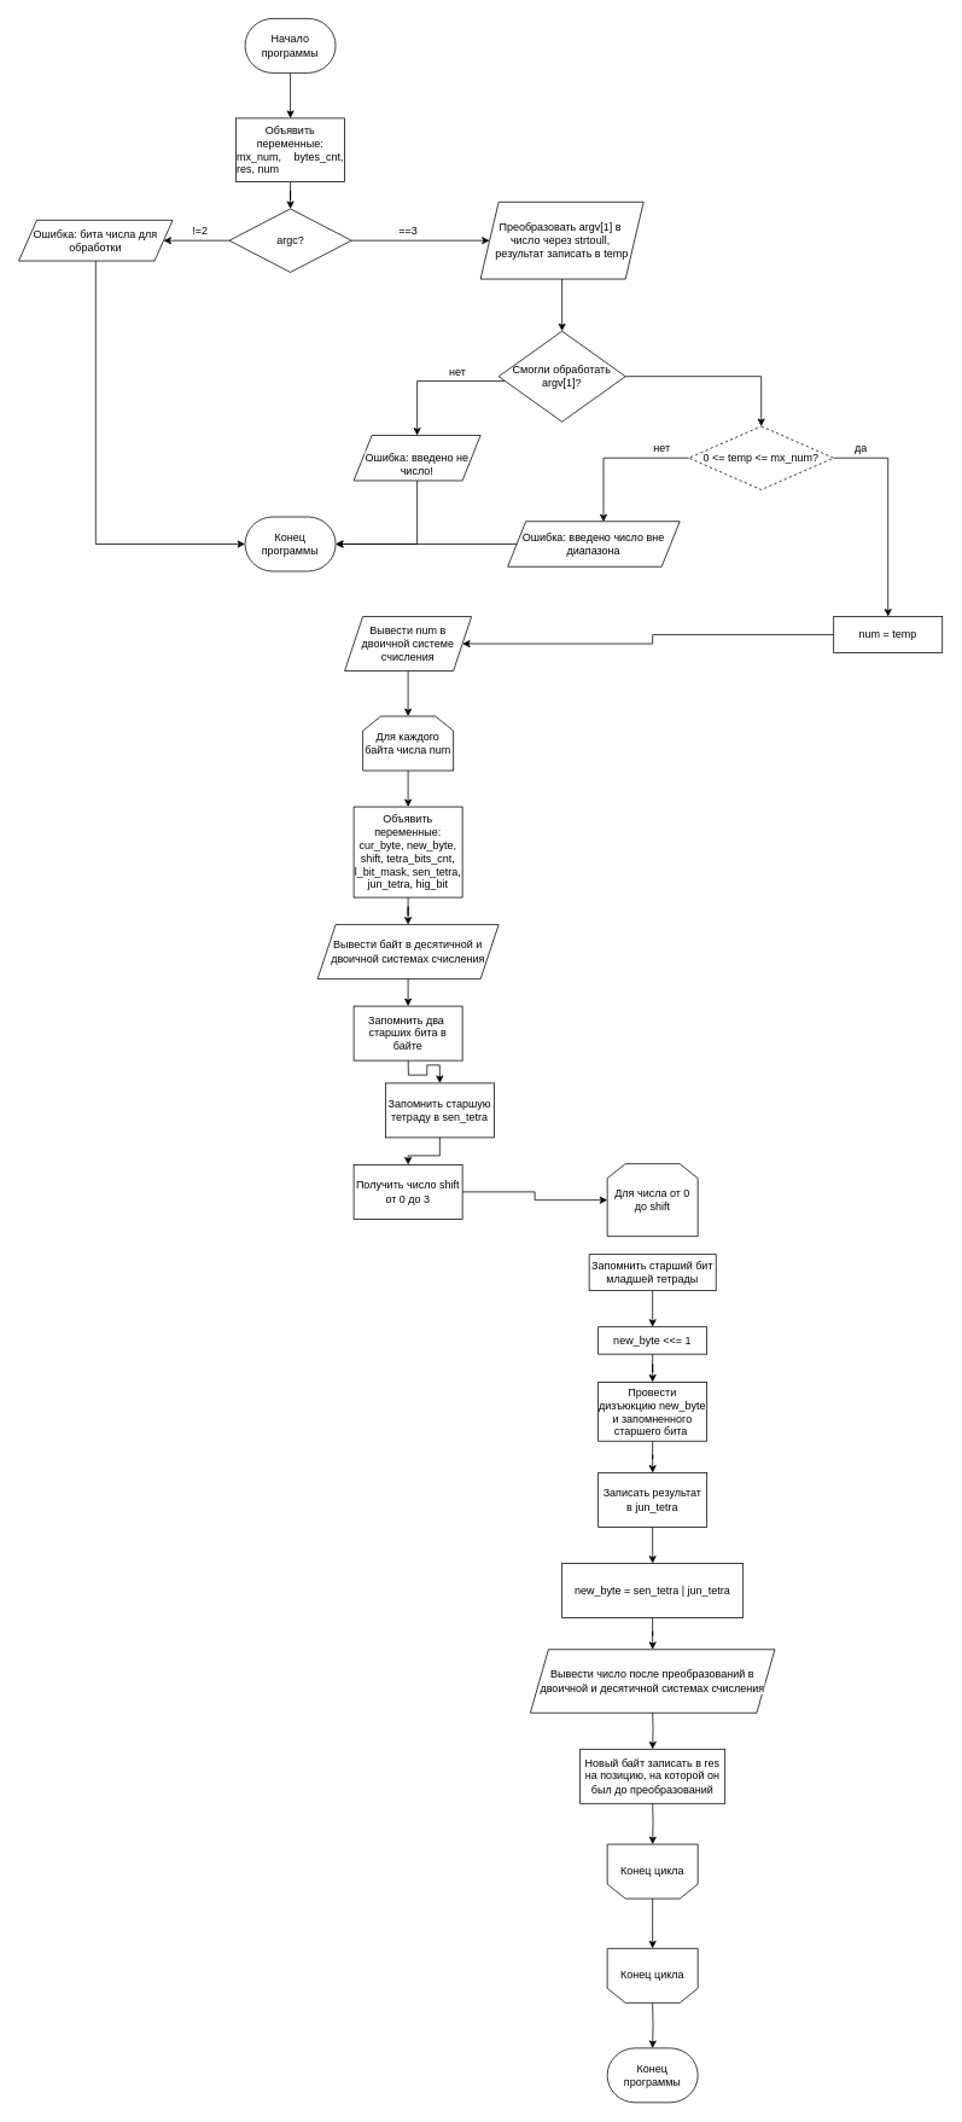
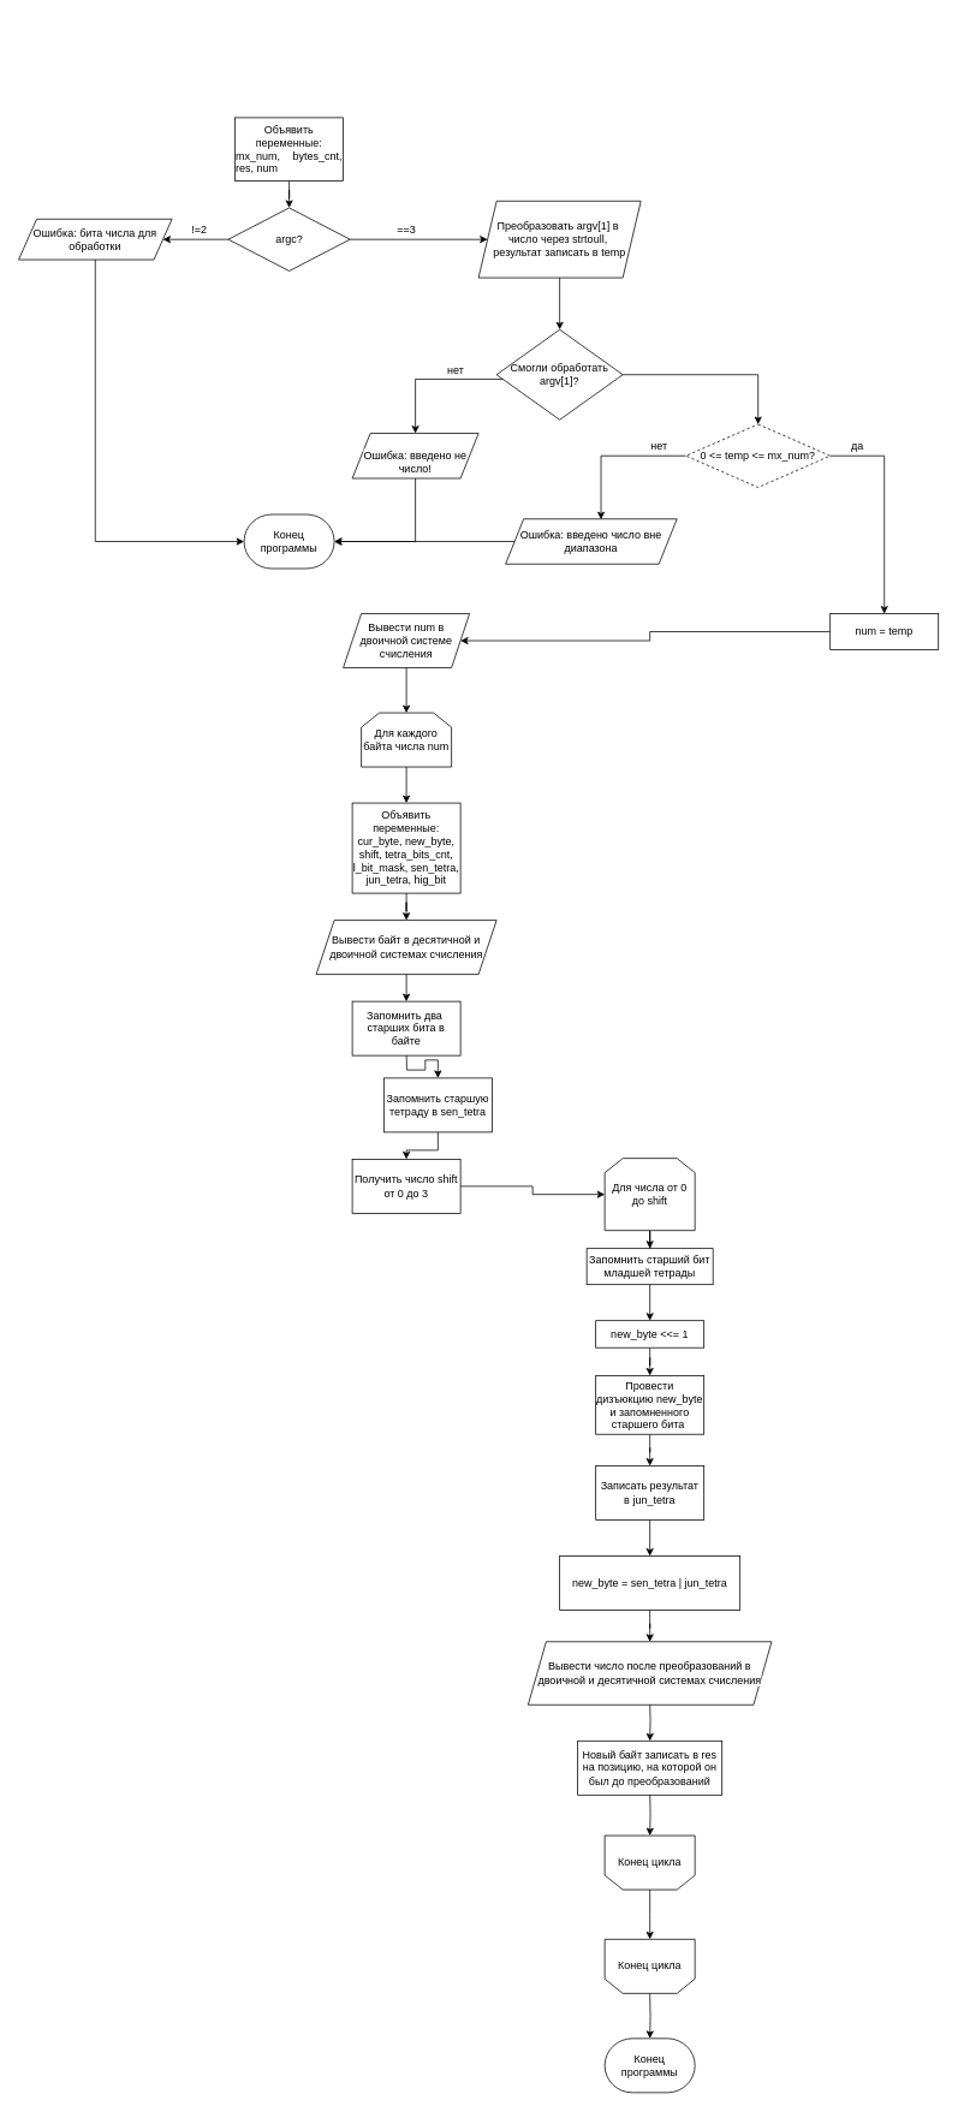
  <mxCell id="0" />
  <mxCell id="1" parent="0" />
  <mxCell id="2" value="" style="edgeStyle=orthogonalEdgeStyle;rounded=0;orthogonalLoop=1;jettySize=auto;html=1;" edge="1" parent="1" source="3" target="6"><mxGeometry relative="1" as="geometry" /></mxCell>
  <mxCell id="3" value="Объявить переменные:&lt;div style=&quot;text-align: justify;&quot;&gt;mx_num, bytes_cnt, res, num&lt;/div&gt;" style="rounded=0;whiteSpace=wrap;html=1;" vertex="1" parent="1"><mxGeometry x="260" y="130" width="120" height="70" as="geometry" /></mxCell>
  <mxCell id="4" style="edgeStyle=orthogonalEdgeStyle;rounded=0;orthogonalLoop=1;jettySize=auto;html=1;entryX=0;entryY=0.5;entryDx=0;entryDy=0;" edge="1" parent="1" source="6" target="9"><mxGeometry relative="1" as="geometry" /></mxCell>
  <mxCell id="5" value="" style="edgeStyle=orthogonalEdgeStyle;rounded=0;orthogonalLoop=1;jettySize=auto;html=1;entryX=1;entryY=0.5;entryDx=0;entryDy=0;" edge="1" parent="1" source="6" target="21"><mxGeometry relative="1" as="geometry"><mxPoint x="155" y="265" as="targetPoint" /></mxGeometry></mxCell>
  <mxCell id="6" value="argc?" style="rhombus;whiteSpace=wrap;html=1;" vertex="1" parent="1"><mxGeometry x="252.5" y="230" width="135" height="70" as="geometry" /></mxCell>
  <mxCell id="7" value="==3" style="text;html=1;align=center;verticalAlign=middle;resizable=0;points=[];autosize=1;strokeColor=none;fillColor=none;" vertex="1" parent="1"><mxGeometry x="430" y="240" width="40" height="30" as="geometry" /></mxCell>
  <mxCell id="8" value="" style="edgeStyle=orthogonalEdgeStyle;rounded=0;orthogonalLoop=1;jettySize=auto;html=1;" edge="1" parent="1" source="9" target="12"><mxGeometry relative="1" as="geometry" /></mxCell>
  <mxCell id="9" value="Преобразовать argv[1] в&amp;nbsp;&lt;div&gt;число через strtoull,&amp;nbsp;&lt;/div&gt;&lt;div&gt;результат записать в temp&lt;/div&gt;" style="shape=parallelogram;perimeter=parallelogramPerimeter;whiteSpace=wrap;html=1;fixedSize=1;" vertex="1" parent="1"><mxGeometry x="530" y="222.5" width="180" height="85" as="geometry" /></mxCell>
  <mxCell id="10" value="" style="edgeStyle=orthogonalEdgeStyle;rounded=0;orthogonalLoop=1;jettySize=auto;html=1;entryX=0.5;entryY=0;entryDx=0;entryDy=0;" edge="1" parent="1" source="12" target="13"><mxGeometry relative="1" as="geometry"><mxPoint x="380" y="470" as="targetPoint" /><Array as="points"><mxPoint x="460" y="420" /></Array></mxGeometry></mxCell>
  <mxCell id="11" value="" style="edgeStyle=orthogonalEdgeStyle;rounded=0;orthogonalLoop=1;jettySize=auto;html=1;entryX=0.5;entryY=0;entryDx=0;entryDy=0;exitX=1;exitY=0.5;exitDx=0;exitDy=0;" edge="1" parent="1" source="12" target="16"><mxGeometry relative="1" as="geometry"><mxPoint x="720" y="420" as="sourcePoint" /><mxPoint x="850" y="469.5" as="targetPoint" /></mxGeometry></mxCell>
  <mxCell id="12" value="Смогли обработать argv[1]?" style="rhombus;whiteSpace=wrap;html=1;" vertex="1" parent="1"><mxGeometry x="550" y="365" width="140" height="100" as="geometry" /></mxCell>
  <mxCell id="13" value="&lt;br&gt;&lt;span style=&quot;color: rgb(0, 0, 0); font-family: Helvetica; font-size: 12px; font-style: normal; font-variant-ligatures: normal; font-variant-caps: normal; font-weight: 400; letter-spacing: normal; orphans: 2; text-align: center; text-indent: 0px; text-transform: none; widows: 2; word-spacing: 0px; -webkit-text-stroke-width: 0px; white-space: normal; background-color: rgb(251, 251, 251); text-decoration-thickness: initial; text-decoration-style: initial; text-decoration-color: initial; display: inline !important; float: none;&quot;&gt;&lt;br&gt;&lt;/span&gt;&lt;div&gt;&lt;span style=&quot;color: rgb(0, 0, 0); font-family: Helvetica; font-size: 12px; font-style: normal; font-variant-ligatures: normal; font-variant-caps: normal; font-weight: 400; letter-spacing: normal; orphans: 2; text-align: center; text-indent: 0px; text-transform: none; widows: 2; word-spacing: 0px; -webkit-text-stroke-width: 0px; white-space: normal; background-color: rgb(251, 251, 251); text-decoration-thickness: initial; text-decoration-style: initial; text-decoration-color: initial; display: inline !important; float: none;&quot;&gt;Ошибка: введено не число!&lt;/span&gt;&lt;br&gt;&lt;br&gt;&lt;/div&gt;" style="shape=parallelogram;perimeter=parallelogramPerimeter;whiteSpace=wrap;html=1;fixedSize=1;" vertex="1" parent="1"><mxGeometry x="390" y="480" width="140" height="50" as="geometry" /></mxCell>
  <mxCell id="14" style="edgeStyle=orthogonalEdgeStyle;rounded=0;orthogonalLoop=1;jettySize=auto;html=1;entryX=0.557;entryY=0.011;entryDx=0;entryDy=0;entryPerimeter=0;" edge="1" parent="1" source="16" target="20"><mxGeometry relative="1" as="geometry"><mxPoint x="630" y="570" as="targetPoint" /></mxGeometry></mxCell>
  <mxCell id="15" style="edgeStyle=orthogonalEdgeStyle;rounded=0;orthogonalLoop=1;jettySize=auto;html=1;entryX=0.5;entryY=0;entryDx=0;entryDy=0;" edge="1" parent="1" source="16" target="32"><mxGeometry relative="1" as="geometry"><Array as="points"><mxPoint x="980" y="505" /></Array></mxGeometry></mxCell>
  <mxCell id="16" value="0 &amp;lt;= temp &amp;lt;= mx_num?" style="rhombus;whiteSpace=wrap;html=1;dashed=1;" vertex="1" parent="1"><mxGeometry x="760" y="470" width="160" height="70" as="geometry" /></mxCell>
  <mxCell id="17" value="нет" style="text;html=1;align=center;verticalAlign=middle;whiteSpace=wrap;rounded=0;" vertex="1" parent="1"><mxGeometry x="475" y="395" width="60" height="30" as="geometry" /></mxCell>
  <mxCell id="18" value="!=2" style="text;html=1;align=center;verticalAlign=middle;resizable=0;points=[];autosize=1;strokeColor=none;fillColor=none;" vertex="1" parent="1"><mxGeometry x="200" y="240" width="40" height="30" as="geometry" /></mxCell>
  <mxCell id="19" style="edgeStyle=orthogonalEdgeStyle;rounded=0;orthogonalLoop=1;jettySize=auto;html=1;entryX=1;entryY=0.5;entryDx=0;entryDy=0;entryPerimeter=0;" edge="1" parent="1" source="20" target="24"><mxGeometry relative="1" as="geometry"><mxPoint x="370" y="595" as="targetPoint" /><Array as="points" /></mxGeometry></mxCell>
  <mxCell id="20" value="&lt;div&gt;&lt;span style=&quot;color: rgb(0, 0, 0); font-family: Helvetica; font-size: 12px; font-style: normal; font-variant-ligatures: normal; font-variant-caps: normal; font-weight: 400; letter-spacing: normal; orphans: 2; text-align: center; text-indent: 0px; text-transform: none; widows: 2; word-spacing: 0px; -webkit-text-stroke-width: 0px; white-space: normal; background-color: rgb(251, 251, 251); text-decoration-thickness: initial; text-decoration-style: initial; text-decoration-color: initial; display: inline !important; float: none;&quot;&gt;Ошибка: введено число вне диапазона&lt;/span&gt;&lt;br&gt;&lt;/div&gt;" style="shape=parallelogram;perimeter=parallelogramPerimeter;whiteSpace=wrap;html=1;fixedSize=1;" vertex="1" parent="1"><mxGeometry x="560" y="575" width="190" height="50" as="geometry" /></mxCell>
  <mxCell id="21" value="Ошибка: бита числа для обработки" style="shape=parallelogram;perimeter=parallelogramPerimeter;whiteSpace=wrap;html=1;fixedSize=1;" vertex="1" parent="1"><mxGeometry x="20" y="242.5" width="170" height="45" as="geometry" /></mxCell>
- <mxCell id="22" value="" style="edgeStyle=orthogonalEdgeStyle;rounded=0;orthogonalLoop=1;jettySize=auto;html=1;" edge="1" parent="1" source="23" target="3"><mxGeometry relative="1" as="geometry" /></mxCell>
- <mxCell id="23" value="Начало программы" style="strokeWidth=1;html=1;shape=mxgraph.flowchart.terminator;whiteSpace=wrap;" vertex="1" parent="1"><mxGeometry x="270" y="20" width="100" height="60" as="geometry" /></mxCell>
  <mxCell id="24" value="Конец программы" style="strokeWidth=1;html=1;shape=mxgraph.flowchart.terminator;whiteSpace=wrap;" vertex="1" parent="1"><mxGeometry x="270" y="570" width="100" height="60" as="geometry" /></mxCell>
  <mxCell id="25" style="edgeStyle=orthogonalEdgeStyle;rounded=0;orthogonalLoop=1;jettySize=auto;html=1;entryX=0;entryY=0.5;entryDx=0;entryDy=0;entryPerimeter=0;exitX=0.5;exitY=1;exitDx=0;exitDy=0;" edge="1" parent="1" source="21" target="24"><mxGeometry relative="1" as="geometry"><Array as="points"><mxPoint x="105" y="600" /></Array></mxGeometry></mxCell>
  <mxCell id="26" style="edgeStyle=orthogonalEdgeStyle;rounded=0;orthogonalLoop=1;jettySize=auto;html=1;entryX=1;entryY=0.5;entryDx=0;entryDy=0;entryPerimeter=0;" edge="1" parent="1" source="13" target="24"><mxGeometry relative="1" as="geometry"><Array as="points"><mxPoint x="460" y="600" /></Array></mxGeometry></mxCell>
  <mxCell id="27" value="нет" style="text;html=1;align=center;verticalAlign=middle;resizable=0;points=[];autosize=1;strokeColor=none;fillColor=none;" vertex="1" parent="1"><mxGeometry x="710" y="480" width="40" height="30" as="geometry" /></mxCell>
  <mxCell id="28" value="" style="edgeStyle=orthogonalEdgeStyle;rounded=0;orthogonalLoop=1;jettySize=auto;html=1;" edge="1" parent="1" source="29" target="34"><mxGeometry relative="1" as="geometry" /></mxCell>
  <mxCell id="29" value="Вывести num в двоичной системе счисления" style="shape=parallelogram;perimeter=parallelogramPerimeter;whiteSpace=wrap;html=1;fixedSize=1;" vertex="1" parent="1"><mxGeometry x="380" y="680" width="140" height="60" as="geometry" /></mxCell>
  <mxCell id="30" value="да" style="text;html=1;align=center;verticalAlign=middle;resizable=0;points=[];autosize=1;strokeColor=none;fillColor=none;" vertex="1" parent="1"><mxGeometry x="930" y="480" width="40" height="30" as="geometry" /></mxCell>
  <mxCell id="31" style="edgeStyle=orthogonalEdgeStyle;rounded=0;orthogonalLoop=1;jettySize=auto;html=1;exitX=0;exitY=0.5;exitDx=0;exitDy=0;entryX=1;entryY=0.5;entryDx=0;entryDy=0;" edge="1" parent="1" source="32" target="29"><mxGeometry relative="1" as="geometry" /></mxCell>
  <mxCell id="32" value="num = temp" style="rounded=0;whiteSpace=wrap;html=1;" vertex="1" parent="1"><mxGeometry x="920" y="680" width="120" height="40" as="geometry" /></mxCell>
  <mxCell id="33" value="" style="edgeStyle=orthogonalEdgeStyle;rounded=0;orthogonalLoop=1;jettySize=auto;html=1;" edge="1" parent="1" source="34" target="36"><mxGeometry relative="1" as="geometry" /></mxCell>
  <mxCell id="34" value="Для каждого байта числа num" style="shape=loopLimit;whiteSpace=wrap;html=1;" vertex="1" parent="1"><mxGeometry x="400" y="790" width="100" height="60" as="geometry" /></mxCell>
  <mxCell id="35" value="" style="edgeStyle=orthogonalEdgeStyle;rounded=0;orthogonalLoop=1;jettySize=auto;html=1;" edge="1" parent="1" source="36" target="61"><mxGeometry relative="1" as="geometry" /></mxCell>
  <mxCell id="36" value="Объявить переменные: cur_byte, new_byte, shift, tetra_bits_cnt, l_bit_mask, sen_tetra, jun_tetra, hig_bit" style="whiteSpace=wrap;html=1;" vertex="1" parent="1"><mxGeometry x="390" y="890" width="120" height="100" as="geometry" /></mxCell>
  <mxCell id="37" value="" style="edgeStyle=orthogonalEdgeStyle;rounded=0;orthogonalLoop=1;jettySize=auto;html=1;" edge="1" parent="1" target="52"><mxGeometry relative="1" as="geometry"><mxPoint x="449.941" y="1165" as="sourcePoint" /></mxGeometry></mxCell>
  <mxCell id="38" value="Запомнить два&amp;nbsp; старших бита в байте" style="rounded=0;whiteSpace=wrap;html=1;" vertex="1" parent="1"><mxGeometry x="390" y="1110" width="120" height="60" as="geometry" /></mxCell>
  <mxCell id="39" style="edgeStyle=orthogonalEdgeStyle;rounded=0;orthogonalLoop=1;jettySize=auto;html=1;" edge="1" parent="1" source="40" target="42"><mxGeometry relative="1" as="geometry" /></mxCell>
  <mxCell id="40" value="Получить число shift от 0 до 3" style="whiteSpace=wrap;html=1;rounded=0;" vertex="1" parent="1"><mxGeometry x="390" y="1285" width="120" height="60" as="geometry" /></mxCell>
+ <mxCell id="41" value="" style="edgeStyle=orthogonalEdgeStyle;rounded=0;orthogonalLoop=1;jettySize=auto;html=1;" edge="1" parent="1" source="42" target="44"><mxGeometry relative="1" as="geometry" /></mxCell>
  <mxCell id="42" value="Для числа от 0 до shift" style="shape=loopLimit;whiteSpace=wrap;html=1;" vertex="1" parent="1"><mxGeometry x="670" y="1284" width="100" height="80" as="geometry" /></mxCell>
  <mxCell id="43" value="" style="edgeStyle=orthogonalEdgeStyle;rounded=0;orthogonalLoop=1;jettySize=auto;html=1;" edge="1" parent="1" source="44" target="46"><mxGeometry relative="1" as="geometry" /></mxCell>
  <mxCell id="44" value="&lt;p class=&quot;MsoNormal&quot;&gt;Запомнить старший бит младшей тетрады&lt;/p&gt;" style="whiteSpace=wrap;html=1;" vertex="1" parent="1"><mxGeometry x="650" y="1384" width="140" height="40" as="geometry" /></mxCell>
  <mxCell id="45" value="" style="edgeStyle=orthogonalEdgeStyle;rounded=0;orthogonalLoop=1;jettySize=auto;html=1;" edge="1" parent="1" source="46" target="48"><mxGeometry relative="1" as="geometry" /></mxCell>
  <mxCell id="46" value="new_byte &amp;lt;&amp;lt;= 1" style="whiteSpace=wrap;html=1;" vertex="1" parent="1"><mxGeometry x="660" y="1464" width="120" height="30" as="geometry" /></mxCell>
  <mxCell id="47" value="" style="edgeStyle=orthogonalEdgeStyle;rounded=0;orthogonalLoop=1;jettySize=auto;html=1;" edge="1" parent="1" source="48" target="50"><mxGeometry relative="1" as="geometry" /></mxCell>
  <mxCell id="48" value="Провести дизъюкцию new_byte и запомненного старшего бита&amp;nbsp;" style="whiteSpace=wrap;html=1;" vertex="1" parent="1"><mxGeometry x="660" y="1525" width="120" height="65" as="geometry" /></mxCell>
  <mxCell id="49" value="" style="edgeStyle=orthogonalEdgeStyle;rounded=0;orthogonalLoop=1;jettySize=auto;html=1;" edge="1" parent="1" source="50" target="54"><mxGeometry relative="1" as="geometry" /></mxCell>
  <mxCell id="50" value="Записать результат в jun_tetra" style="whiteSpace=wrap;html=1;" vertex="1" parent="1"><mxGeometry x="660" y="1625" width="120" height="60" as="geometry" /></mxCell>
  <mxCell id="51" value="" style="edgeStyle=orthogonalEdgeStyle;rounded=0;orthogonalLoop=1;jettySize=auto;html=1;" edge="1" parent="1" source="52" target="40"><mxGeometry relative="1" as="geometry" /></mxCell>
  <mxCell id="52" value="Запомнить старшую тетраду в sen_tetra" style="rounded=0;whiteSpace=wrap;html=1;" vertex="1" parent="1"><mxGeometry x="425" y="1195" width="120" height="60" as="geometry" /></mxCell>
  <mxCell id="53" value="" style="edgeStyle=orthogonalEdgeStyle;rounded=0;orthogonalLoop=1;jettySize=auto;html=1;entryX=0.5;entryY=0;entryDx=0;entryDy=0;" edge="1" parent="1" source="54" target="63"><mxGeometry relative="1" as="geometry"><mxPoint x="720" y="1825" as="targetPoint" /></mxGeometry></mxCell>
  <mxCell id="54" value="new_byte = sen_tetra | jun_tetra" style="whiteSpace=wrap;html=1;" vertex="1" parent="1"><mxGeometry x="620" y="1725" width="200" height="60" as="geometry" /></mxCell>
  <mxCell id="55" value="" style="edgeStyle=orthogonalEdgeStyle;rounded=0;orthogonalLoop=1;jettySize=auto;html=1;entryX=0.5;entryY=0;entryDx=0;entryDy=0;entryPerimeter=0;" edge="1" parent="1" target="65"><mxGeometry relative="1" as="geometry"><mxPoint x="720" y="1885" as="sourcePoint" /><mxPoint x="720.059" y="1925" as="targetPoint" /></mxGeometry></mxCell>
  <mxCell id="56" value="" style="edgeStyle=orthogonalEdgeStyle;rounded=0;orthogonalLoop=1;jettySize=auto;html=1;" edge="1" parent="1" target="58"><mxGeometry relative="1" as="geometry"><mxPoint x="720" y="1985" as="sourcePoint" /></mxGeometry></mxCell>
  <mxCell id="57" value="" style="edgeStyle=orthogonalEdgeStyle;rounded=0;orthogonalLoop=1;jettySize=auto;html=1;entryX=0.5;entryY=0;entryDx=0;entryDy=0;" edge="1" parent="1" source="58"><mxGeometry relative="1" as="geometry"><mxPoint x="720" y="2150" as="targetPoint" /></mxGeometry></mxCell>
  <mxCell id="58" value="Конец цикла" style="shape=loopLimit;whiteSpace=wrap;html=1;direction=west;" vertex="1" parent="1"><mxGeometry x="670" y="2035" width="100" height="60" as="geometry" /></mxCell>
  <mxCell id="59" value="" style="edgeStyle=orthogonalEdgeStyle;rounded=0;orthogonalLoop=1;jettySize=auto;html=1;exitX=0.5;exitY=1;exitDx=0;exitDy=0;" edge="1" parent="1" target="62"><mxGeometry relative="1" as="geometry"><mxPoint x="720" y="2210" as="sourcePoint" /></mxGeometry></mxCell>
  <mxCell id="60" style="edgeStyle=orthogonalEdgeStyle;rounded=0;orthogonalLoop=1;jettySize=auto;html=1;exitX=0.5;exitY=1;exitDx=0;exitDy=0;entryX=0.5;entryY=0;entryDx=0;entryDy=0;" edge="1" parent="1" source="61" target="38"><mxGeometry relative="1" as="geometry" /></mxCell>
  <mxCell id="61" value="Вывести байт в десятичной и двоичной системах счисления" style="shape=parallelogram;perimeter=parallelogramPerimeter;whiteSpace=wrap;html=1;fixedSize=1;" vertex="1" parent="1"><mxGeometry x="350" y="1020" width="200" height="60" as="geometry" /></mxCell>
  <mxCell id="62" value="Конец программы" style="strokeWidth=1;html=1;shape=mxgraph.flowchart.terminator;whiteSpace=wrap;" vertex="1" parent="1"><mxGeometry x="670" y="2260" width="100" height="60" as="geometry" /></mxCell>
  <mxCell id="63" value="&lt;div&gt;&lt;span style=&quot;color: rgb(0, 0, 0); font-family: Helvetica; font-size: 12px; font-style: normal; font-variant-ligatures: normal; font-variant-caps: normal; font-weight: 400; letter-spacing: normal; orphans: 2; text-align: center; text-indent: 0px; text-transform: none; widows: 2; word-spacing: 0px; -webkit-text-stroke-width: 0px; white-space: normal; background-color: rgb(251, 251, 251); text-decoration-thickness: initial; text-decoration-style: initial; text-decoration-color: initial; display: inline !important; float: none;&quot;&gt;Вывести число после преобразований в двоичной и десятичной системах счисления&lt;/span&gt;&lt;br&gt;&lt;/div&gt;" style="shape=parallelogram;perimeter=parallelogramPerimeter;whiteSpace=wrap;html=1;fixedSize=1;" vertex="1" parent="1"><mxGeometry x="585" y="1820" width="270" height="70" as="geometry" /></mxCell>
  <mxCell id="64" value="Конец цикла" style="shape=loopLimit;whiteSpace=wrap;html=1;direction=west;" vertex="1" parent="1"><mxGeometry x="670" y="2150" width="100" height="60" as="geometry" /></mxCell>
  <mxCell id="65" value="Новый байт записать в res на позицию, на которой он был до преобразований" style="whiteSpace=wrap;html=1;" vertex="1" parent="1"><mxGeometry x="640" y="1930" width="160" height="60" as="geometry" /></mxCell>
